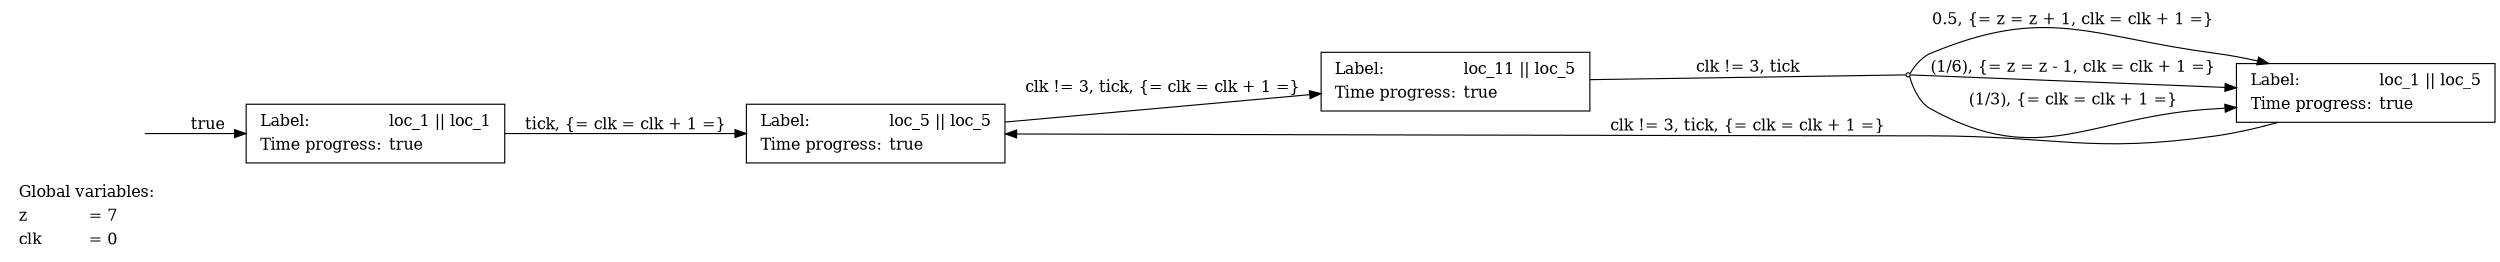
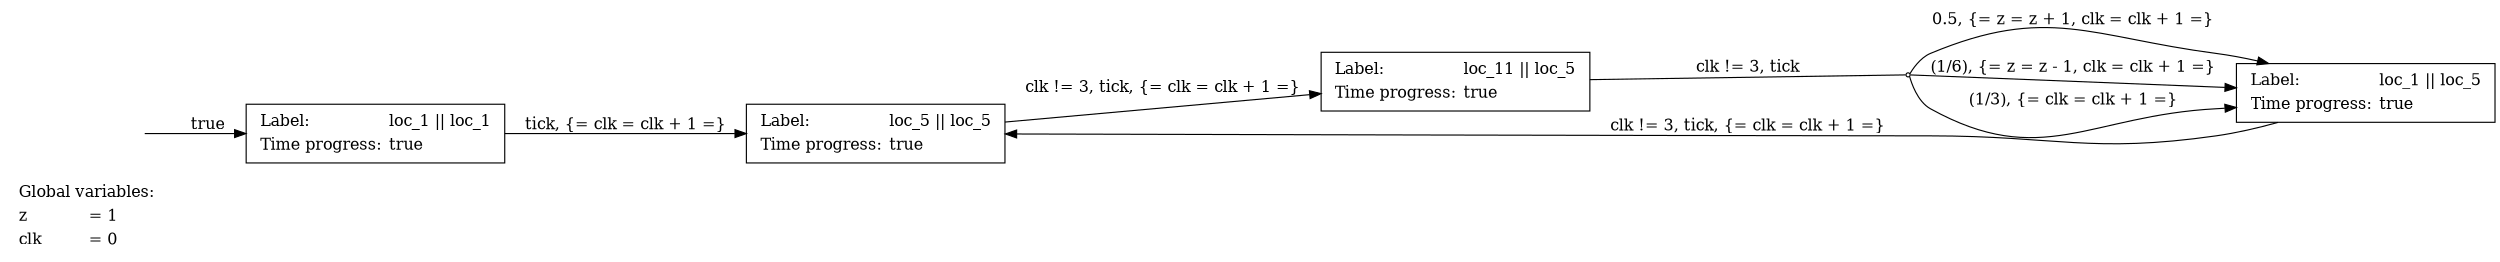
  digraph {
    rankdir=LR
    node [fillcolor=white shape=box style=filled]
-   n1 [fillcolor=transparent label=<<table border="0"><tr><td align="left" valign="top" colspan="2">Global variables:</td></tr><tr><td align="left" valign="top">z</td><td align="left" valign="top" balign="left">= 7</td></tr><tr><td align="left" valign="top">clk</td><td align="left" valign="top" balign="left">= 0</td></tr></table>> shape=plaintext]
+   n1 [fillcolor=transparent label=<<table border="0"><tr><td align="left" valign="top" colspan="2">Global variables:</td></tr><tr><td align="left" valign="top">z</td><td align="left" valign="top" balign="left">= 1</td></tr><tr><td align="left" valign="top">clk</td><td align="left" valign="top" balign="left">= 0</td></tr></table>> shape=plaintext]
    n2 [label=<<table border="0"><tr><td align="left" valign="top">Label:</td><td align="left" valign="top" balign="left">loc_1 || loc_1</td></tr><tr><td align="left" valign="top">Time progress:</td><td align="left" valign="top" balign="left">true</td></tr></table>>]
    n3 [label=<<table border="0"><tr><td align="left" valign="top">Label:</td><td align="left" valign="top" balign="left">loc_5 || loc_5</td></tr><tr><td align="left" valign="top">Time progress:</td><td align="left" valign="top" balign="left">true</td></tr></table>>]
    n4 [label=<<table border="0"><tr><td align="left" valign="top">Label:</td><td align="left" valign="top" balign="left">loc_11 || loc_5</td></tr><tr><td align="left" valign="top">Time progress:</td><td align="left" valign="top" balign="left">true</td></tr></table>>]
    i0 [shape=point]
    n6 [label=<<table border="0"><tr><td align="left" valign="top">Label:</td><td align="left" valign="top" balign="left">loc_1 || loc_5</td></tr><tr><td align="left" valign="top">Time progress:</td><td align="left" valign="top" balign="left">true</td></tr></table>>]
    _____initial4 [shape=none style=invisible]
    n2 -> n3 [label=<tick, {= clk = clk + 1 =}<br align="left" />>]
    n3 -> n4 [label=<clk != 3, tick, {= clk = clk + 1 =}<br align="left" />>]
    n4 -> i0 [arrowhead=none label=<clk != 3, tick<br align="left" />>]
    i0 -> n6 [label=<0.5, {= z = z + 1, clk = clk + 1 =}<br align="left" />>]
    i0 -> n6 [label=<(1/6), {= z = z - 1, clk = clk + 1 =}<br align="left" />>]
    i0 -> n6 [label=<(1/3), {= clk = clk + 1 =}<br align="left" />>]
    n6 -> n3 [label=<clk != 3, tick, {= clk = clk + 1 =}<br align="left" />>]
    _____initial4 -> n2 [label=<true<br align="left" />>]
  }
